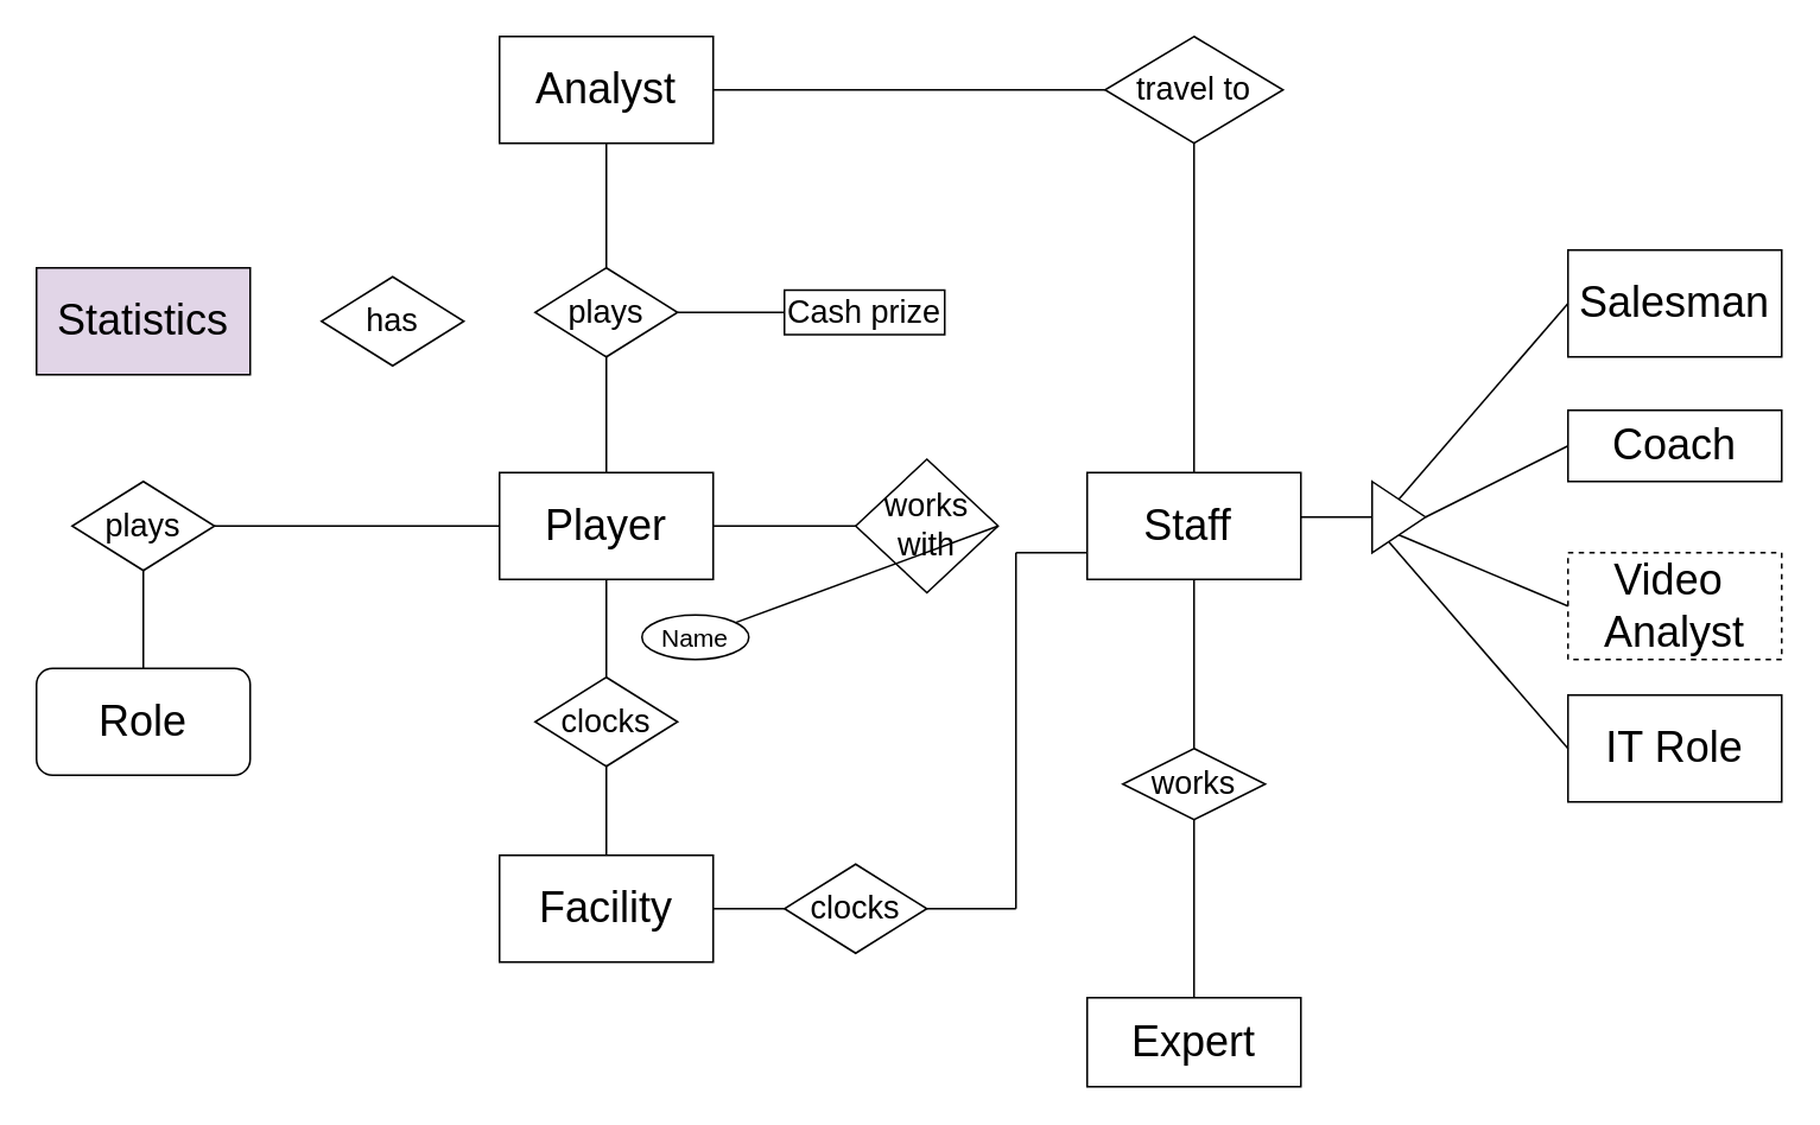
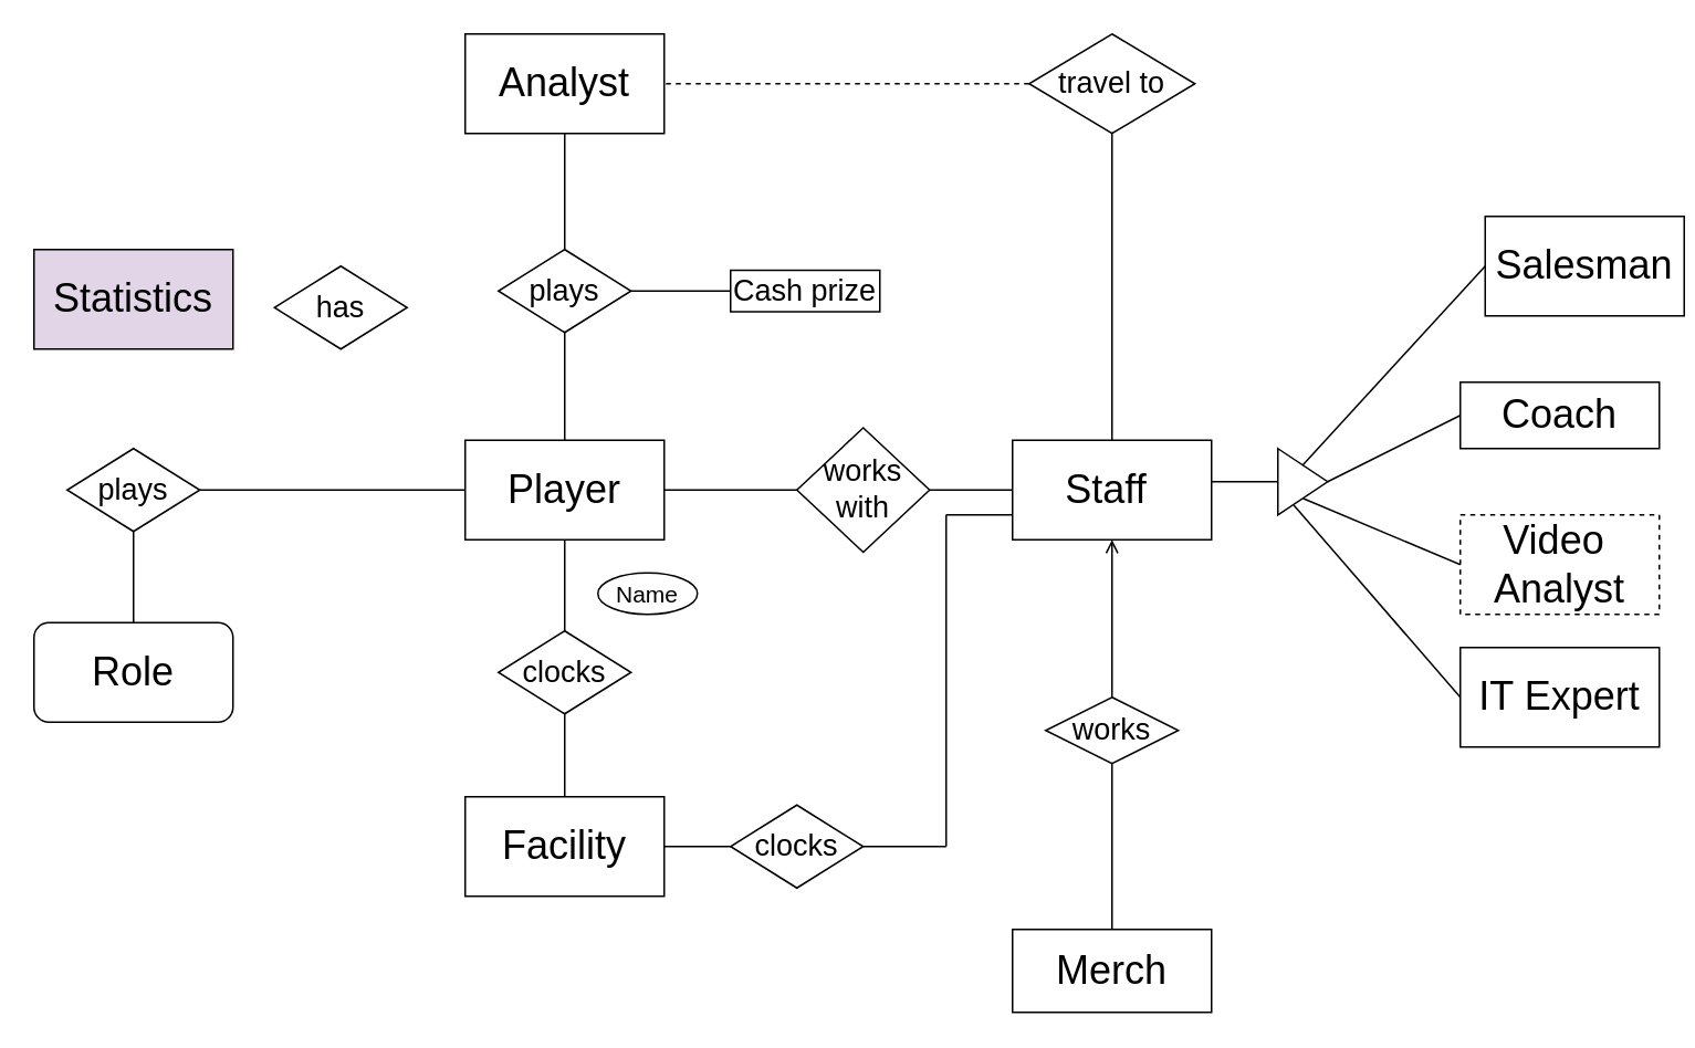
  <mxCell id="0" />
  <mxCell id="1" parent="0" />
  <mxCell id="2" value="&lt;font style=&quot;font-size: 24px;&quot;&gt;Player&lt;/font&gt;" style="rounded=0;whiteSpace=wrap;html=1;" vertex="1" parent="1"><mxGeometry x="280" y="265" width="120" height="60" as="geometry" /></mxCell>
  <mxCell id="3" value="&lt;font style=&quot;font-size: 24px;&quot;&gt;Analyst&lt;/font&gt;" style="rounded=0;whiteSpace=wrap;html=1;" vertex="1" parent="1"><mxGeometry x="280" y="20" width="120" height="60" as="geometry" /></mxCell>
  <mxCell id="4" value="&lt;font style=&quot;font-size: 24px;&quot;&gt;Statistics&lt;/font&gt;" style="rounded=0;whiteSpace=wrap;html=1;fillColor=#e1d5e7;" vertex="1" parent="1"><mxGeometry x="20" y="150" width="120" height="60" as="geometry" /></mxCell>
  <mxCell id="5" value="&lt;font style=&quot;font-size: 24px;&quot;&gt;Facility&lt;/font&gt;" style="rounded=0;whiteSpace=wrap;html=1;" vertex="1" parent="1"><mxGeometry x="280" y="480" width="120" height="60" as="geometry" /></mxCell>
  <mxCell id="6" value="&lt;font style=&quot;font-size: 24px;&quot;&gt;Staff&amp;nbsp;&lt;/font&gt;" style="rounded=0;whiteSpace=wrap;html=1;" vertex="1" parent="1"><mxGeometry x="610" y="265" width="120" height="60" as="geometry" /></mxCell>
- <mxCell id="7" value="&lt;font style=&quot;font-size: 24px;&quot;&gt;Expert&lt;/font&gt;" style="rounded=0;whiteSpace=wrap;html=1;" vertex="1" parent="1"><mxGeometry x="610" y="560" width="120" height="50" as="geometry" /></mxCell>
- <mxCell id="8" value="&lt;font style=&quot;font-size: 24px;&quot;&gt;Salesman&lt;/font&gt;" style="rounded=0;whiteSpace=wrap;html=1;" vertex="1" parent="1"><mxGeometry x="880" y="140" width="120" height="60" as="geometry" /></mxCell>
+ <mxCell id="7" value="&lt;font style=&quot;font-size: 24px;&quot;&gt;Merch&lt;/font&gt;" style="rounded=0;whiteSpace=wrap;html=1;" vertex="1" parent="1"><mxGeometry x="610" y="560" width="120" height="50" as="geometry" /></mxCell>
+ <mxCell id="8" value="&lt;font style=&quot;font-size: 24px;&quot;&gt;Salesman&lt;/font&gt;" style="rounded=0;whiteSpace=wrap;html=1;" vertex="1" parent="1"><mxGeometry x="895" y="130" width="120" height="60" as="geometry" /></mxCell>
  <mxCell id="9" value="&lt;font style=&quot;font-size: 24px;&quot;&gt;Coach&lt;/font&gt;" style="rounded=0;whiteSpace=wrap;html=1;" vertex="1" parent="1"><mxGeometry x="880" y="230" width="120" height="40" as="geometry" /></mxCell>
  <mxCell id="10" value="&lt;font style=&quot;font-size: 24px;&quot;&gt;Video&amp;nbsp;&lt;/font&gt;&lt;div&gt;&lt;font style=&quot;font-size: 24px;&quot;&gt;Analyst&lt;/font&gt;&lt;/div&gt;" style="rounded=0;whiteSpace=wrap;html=1;dashed=1;" vertex="1" parent="1"><mxGeometry x="880" y="310" width="120" height="60" as="geometry" /></mxCell>
- <mxCell id="11" value="&lt;font style=&quot;font-size: 24px;&quot;&gt;IT Role&lt;/font&gt;" style="rounded=0;whiteSpace=wrap;html=1;" vertex="1" parent="1"><mxGeometry x="880" y="390" width="120" height="60" as="geometry" /></mxCell>
+ <mxCell id="11" value="&lt;font style=&quot;font-size: 24px;&quot;&gt;IT Expert&lt;/font&gt;" style="rounded=0;whiteSpace=wrap;html=1;" vertex="1" parent="1"><mxGeometry x="880" y="390" width="120" height="60" as="geometry" /></mxCell>
  <mxCell id="12" value="&lt;font style=&quot;font-size: 24px;&quot;&gt;Role&lt;/font&gt;" style="whiteSpace=wrap;html=1;rounded=1;" vertex="1" parent="1"><mxGeometry x="20" y="375" width="120" height="60" as="geometry" /></mxCell>
  <mxCell id="13" value="&lt;font style=&quot;font-size: 18px;&quot;&gt;plays&lt;/font&gt;" style="rhombus;whiteSpace=wrap;html=1;" vertex="1" parent="1"><mxGeometry x="300" y="150" width="80" height="50" as="geometry" /></mxCell>
  <mxCell id="14" value="&lt;font style=&quot;font-size: 18px;&quot;&gt;Cash prize&lt;/font&gt;" style="rounded=0;whiteSpace=wrap;html=1;" vertex="1" parent="1"><mxGeometry x="440" y="162.5" width="90" height="25" as="geometry" /></mxCell>
  <mxCell id="15" value="&lt;font style=&quot;font-size: 18px;&quot;&gt;clocks&lt;/font&gt;" style="rhombus;whiteSpace=wrap;html=1;" vertex="1" parent="1"><mxGeometry x="300" y="380" width="80" height="50" as="geometry" /></mxCell>
  <mxCell id="16" value="&lt;font style=&quot;font-size: 18px;&quot;&gt;clocks&lt;/font&gt;" style="rhombus;whiteSpace=wrap;html=1;" vertex="1" parent="1"><mxGeometry x="440" y="485" width="80" height="50" as="geometry" /></mxCell>
  <mxCell id="17" value="&lt;font style=&quot;font-size: 18px;&quot;&gt;works&lt;/font&gt;" style="rhombus;whiteSpace=wrap;html=1;" vertex="1" parent="1"><mxGeometry x="630" y="420" width="80" height="40" as="geometry" /></mxCell>
  <mxCell id="18" value="" style="triangle;whiteSpace=wrap;html=1;" vertex="1" parent="1"><mxGeometry x="770" y="270" width="30" height="40" as="geometry" /></mxCell>
- <mxCell id="19" value="&lt;font style=&quot;font-size: 18px;&quot;&gt;has&lt;/font&gt;" style="rhombus;whiteSpace=wrap;html=1;" vertex="1" parent="1"><mxGeometry x="180" y="155" width="80" height="50" as="geometry" /></mxCell>
+ <mxCell id="19" value="&lt;font style=&quot;font-size: 18px;&quot;&gt;has&lt;/font&gt;" style="rhombus;whiteSpace=wrap;html=1;" vertex="1" parent="1"><mxGeometry x="165" y="160" width="80" height="50" as="geometry" /></mxCell>
  <mxCell id="20" value="&lt;font style=&quot;font-size: 18px;&quot;&gt;plays&lt;/font&gt;" style="rhombus;whiteSpace=wrap;html=1;" vertex="1" parent="1"><mxGeometry x="40" y="270" width="80" height="50" as="geometry" /></mxCell>
  <mxCell id="21" value="&lt;font style=&quot;font-size: 18px;&quot;&gt;travel to&lt;/font&gt;" style="rhombus;whiteSpace=wrap;html=1;" vertex="1" parent="1"><mxGeometry x="620" y="20" width="100" height="60" as="geometry" /></mxCell>
  <mxCell id="22" value="" style="endArrow=none;html=1;rounded=0;exitX=0.5;exitY=1;exitDx=0;exitDy=0;entryX=0.5;entryY=0;entryDx=0;entryDy=0;" edge="1" parent="1" source="2" target="15"><mxGeometry width="50" height="50" relative="1" as="geometry"><mxPoint x="380" y="400" as="sourcePoint" /><mxPoint x="430" y="350" as="targetPoint" /></mxGeometry></mxCell>
  <mxCell id="23" value="" style="endArrow=none;html=1;rounded=0;entryX=0.5;entryY=0;entryDx=0;entryDy=0;" edge="1" parent="1" target="5"><mxGeometry width="50" height="50" relative="1" as="geometry"><mxPoint x="340" y="430" as="sourcePoint" /><mxPoint x="350" y="390" as="targetPoint" /></mxGeometry></mxCell>
  <mxCell id="24" value="" style="endArrow=none;html=1;rounded=0;exitX=0;exitY=0.5;exitDx=0;exitDy=0;entryX=1;entryY=0.5;entryDx=0;entryDy=0;" edge="1" parent="1" source="2" target="20"><mxGeometry width="50" height="50" relative="1" as="geometry"><mxPoint x="360" y="345" as="sourcePoint" /><mxPoint x="360" y="400" as="targetPoint" /></mxGeometry></mxCell>
  <mxCell id="25" value="" style="endArrow=none;html=1;rounded=0;exitX=0.5;exitY=1;exitDx=0;exitDy=0;entryX=0.5;entryY=0;entryDx=0;entryDy=0;" edge="1" parent="1" source="20" target="12"><mxGeometry width="50" height="50" relative="1" as="geometry"><mxPoint x="370" y="355" as="sourcePoint" /><mxPoint x="370" y="410" as="targetPoint" /></mxGeometry></mxCell>
  <mxCell id="26" value="" style="endArrow=none;html=1;rounded=0;exitX=0.5;exitY=1;exitDx=0;exitDy=0;entryX=0.5;entryY=0;entryDx=0;entryDy=0;" edge="1" parent="1" source="13" target="2"><mxGeometry width="50" height="50" relative="1" as="geometry"><mxPoint x="400" y="385" as="sourcePoint" /><mxPoint x="400" y="440" as="targetPoint" /></mxGeometry></mxCell>
  <mxCell id="27" value="" style="endArrow=none;html=1;rounded=0;exitX=0.5;exitY=1;exitDx=0;exitDy=0;entryX=0.5;entryY=0;entryDx=0;entryDy=0;" edge="1" parent="1" source="3" target="13"><mxGeometry width="50" height="50" relative="1" as="geometry"><mxPoint x="410" y="395" as="sourcePoint" /><mxPoint x="410" y="450" as="targetPoint" /></mxGeometry></mxCell>
  <mxCell id="28" value="" style="endArrow=none;html=1;rounded=0;exitX=1;exitY=0.5;exitDx=0;exitDy=0;entryX=0;entryY=0.5;entryDx=0;entryDy=0;" edge="1" parent="1" source="13" target="14"><mxGeometry width="50" height="50" relative="1" as="geometry"><mxPoint x="420" y="405" as="sourcePoint" /><mxPoint x="420" y="460" as="targetPoint" /></mxGeometry></mxCell>
  <mxCell id="29" value="" style="endArrow=none;html=1;rounded=0;exitX=0.5;exitY=1;exitDx=0;exitDy=0;entryX=0.5;entryY=0;entryDx=0;entryDy=0;" edge="1" parent="1" source="21" target="6"><mxGeometry width="50" height="50" relative="1" as="geometry"><mxPoint x="430" y="415" as="sourcePoint" /><mxPoint x="430" y="470" as="targetPoint" /></mxGeometry></mxCell>
  <mxCell id="30" value="&lt;font style=&quot;font-size: 18px;&quot;&gt;works with&lt;/font&gt;" style="rhombus;whiteSpace=wrap;html=1;" vertex="1" parent="1"><mxGeometry x="480" y="257.5" width="80" height="75" as="geometry" /></mxCell>
- <mxCell id="31" value="" style="endArrow=none;html=1;rounded=0;exitX=1;exitY=0.5;exitDx=0;exitDy=0;" edge="1" parent="1" source="30" target="45"><mxGeometry width="50" height="50" relative="1" as="geometry"><mxPoint x="680" y="100" as="sourcePoint" /><mxPoint x="680" y="275" as="targetPoint" /></mxGeometry></mxCell>
+ <mxCell id="31" value="" style="endArrow=none;html=1;rounded=0;exitX=1;exitY=0.5;exitDx=0;exitDy=0;entryX=0;entryY=0.5;entryDx=0;entryDy=0;" edge="1" parent="1" source="30" target="6"><mxGeometry width="50" height="50" relative="1" as="geometry"><mxPoint x="680" y="100" as="sourcePoint" /><mxPoint x="680" y="275" as="targetPoint" /></mxGeometry></mxCell>
  <mxCell id="32" value="" style="endArrow=none;html=1;rounded=0;exitX=1;exitY=0.5;exitDx=0;exitDy=0;entryX=0;entryY=0.5;entryDx=0;entryDy=0;" edge="1" parent="1" source="2" target="30"><mxGeometry width="50" height="50" relative="1" as="geometry"><mxPoint x="690" y="110" as="sourcePoint" /><mxPoint x="690" y="285" as="targetPoint" /></mxGeometry></mxCell>
  <mxCell id="33" value="" style="endArrow=none;html=1;rounded=0;exitX=0;exitY=0.5;exitDx=0;exitDy=0;" edge="1" parent="1" source="18"><mxGeometry width="50" height="50" relative="1" as="geometry"><mxPoint x="700" y="120" as="sourcePoint" /><mxPoint x="730" y="290" as="targetPoint" /></mxGeometry></mxCell>
  <mxCell id="34" value="" style="endArrow=none;html=1;rounded=0;exitX=0;exitY=0.5;exitDx=0;exitDy=0;entryX=0.5;entryY=0;entryDx=0;entryDy=0;" edge="1" parent="1" source="8" target="18"><mxGeometry width="50" height="50" relative="1" as="geometry"><mxPoint x="710" y="130" as="sourcePoint" /><mxPoint x="710" y="305" as="targetPoint" /></mxGeometry></mxCell>
  <mxCell id="35" value="" style="endArrow=none;html=1;rounded=0;exitX=0;exitY=0.5;exitDx=0;exitDy=0;" edge="1" parent="1" source="9"><mxGeometry width="50" height="50" relative="1" as="geometry"><mxPoint x="720" y="140" as="sourcePoint" /><mxPoint x="800" y="290" as="targetPoint" /></mxGeometry></mxCell>
  <mxCell id="36" value="" style="endArrow=none;html=1;rounded=0;exitX=0;exitY=0.5;exitDx=0;exitDy=0;entryX=0.5;entryY=1;entryDx=0;entryDy=0;" edge="1" parent="1" source="10" target="18"><mxGeometry width="50" height="50" relative="1" as="geometry"><mxPoint x="730" y="150" as="sourcePoint" /><mxPoint x="730" y="325" as="targetPoint" /></mxGeometry></mxCell>
  <mxCell id="37" value="" style="endArrow=none;html=1;rounded=0;entryX=0;entryY=0.5;entryDx=0;entryDy=0;exitX=0.32;exitY=0.853;exitDx=0;exitDy=0;exitPerimeter=0;" edge="1" parent="1" source="18" target="11"><mxGeometry width="50" height="50" relative="1" as="geometry"><mxPoint x="780" y="300" as="sourcePoint" /><mxPoint x="740" y="335" as="targetPoint" /></mxGeometry></mxCell>
  <mxCell id="38" value="" style="endArrow=none;html=1;rounded=0;exitX=1;exitY=0.5;exitDx=0;exitDy=0;entryX=0;entryY=0.5;entryDx=0;entryDy=0;" edge="1" parent="1" source="5" target="16"><mxGeometry width="50" height="50" relative="1" as="geometry"><mxPoint x="750" y="170" as="sourcePoint" /><mxPoint x="750" y="345" as="targetPoint" /></mxGeometry></mxCell>
  <mxCell id="39" value="" style="endArrow=none;html=1;rounded=0;entryX=1;entryY=0.5;entryDx=0;entryDy=0;" edge="1" parent="1" target="16"><mxGeometry width="50" height="50" relative="1" as="geometry"><mxPoint x="570" y="510" as="sourcePoint" /><mxPoint x="760" y="355" as="targetPoint" /></mxGeometry></mxCell>
  <mxCell id="40" value="" style="endArrow=none;html=1;rounded=0;" edge="1" parent="1"><mxGeometry width="50" height="50" relative="1" as="geometry"><mxPoint x="570" y="310" as="sourcePoint" /><mxPoint x="570" y="510" as="targetPoint" /></mxGeometry></mxCell>
  <mxCell id="41" value="" style="endArrow=none;html=1;rounded=0;entryX=0;entryY=0.75;entryDx=0;entryDy=0;" edge="1" parent="1" target="6"><mxGeometry width="50" height="50" relative="1" as="geometry"><mxPoint x="570" y="310" as="sourcePoint" /><mxPoint x="780" y="375" as="targetPoint" /></mxGeometry></mxCell>
- <mxCell id="42" value="" style="endArrow=none;html=1;rounded=0;entryX=0.5;entryY=1;entryDx=0;entryDy=0;" edge="1" parent="1" source="17" target="6"><mxGeometry width="50" height="50" relative="1" as="geometry"><mxPoint x="550" y="400" as="sourcePoint" /><mxPoint x="600" y="350" as="targetPoint" /></mxGeometry></mxCell>
+ <mxCell id="42" value="" style="endArrow=open;html=1;rounded=0;entryX=0.5;entryY=1;entryDx=0;entryDy=0;" edge="1" parent="1" source="17" target="6"><mxGeometry width="50" height="50" relative="1" as="geometry"><mxPoint x="550" y="400" as="sourcePoint" /><mxPoint x="600" y="350" as="targetPoint" /></mxGeometry></mxCell>
  <mxCell id="43" value="" style="endArrow=none;html=1;rounded=0;exitX=0.5;exitY=1;exitDx=0;exitDy=0;entryX=0.5;entryY=0;entryDx=0;entryDy=0;" edge="1" parent="1" source="17" target="7"><mxGeometry width="50" height="50" relative="1" as="geometry"><mxPoint x="790" y="210" as="sourcePoint" /><mxPoint x="790" y="385" as="targetPoint" /></mxGeometry></mxCell>
- <mxCell id="44" value="" style="endArrow=none;html=1;rounded=0;exitX=0;exitY=0.5;exitDx=0;exitDy=0;entryX=1;entryY=0.5;entryDx=0;entryDy=0;" edge="1" parent="1" source="21" target="3"><mxGeometry width="50" height="50" relative="1" as="geometry"><mxPoint x="680" y="100" as="sourcePoint" /><mxPoint x="680" y="275" as="targetPoint" /></mxGeometry></mxCell>
+ <mxCell id="44" value="" style="endArrow=none;html=1;rounded=0;exitX=0;exitY=0.5;exitDx=0;exitDy=0;entryX=1;entryY=0.5;entryDx=0;entryDy=0;dashed=1;" edge="1" parent="1" source="21" target="3"><mxGeometry width="50" height="50" relative="1" as="geometry"><mxPoint x="680" y="100" as="sourcePoint" /><mxPoint x="680" y="275" as="targetPoint" /></mxGeometry></mxCell>
  <mxCell id="45" value="&lt;font style=&quot;font-size: 14px;&quot;&gt;Name&lt;/font&gt;" style="ellipse;whiteSpace=wrap;html=1;" vertex="1" parent="1"><mxGeometry x="360" y="345" width="60" height="25" as="geometry" /></mxCell>
